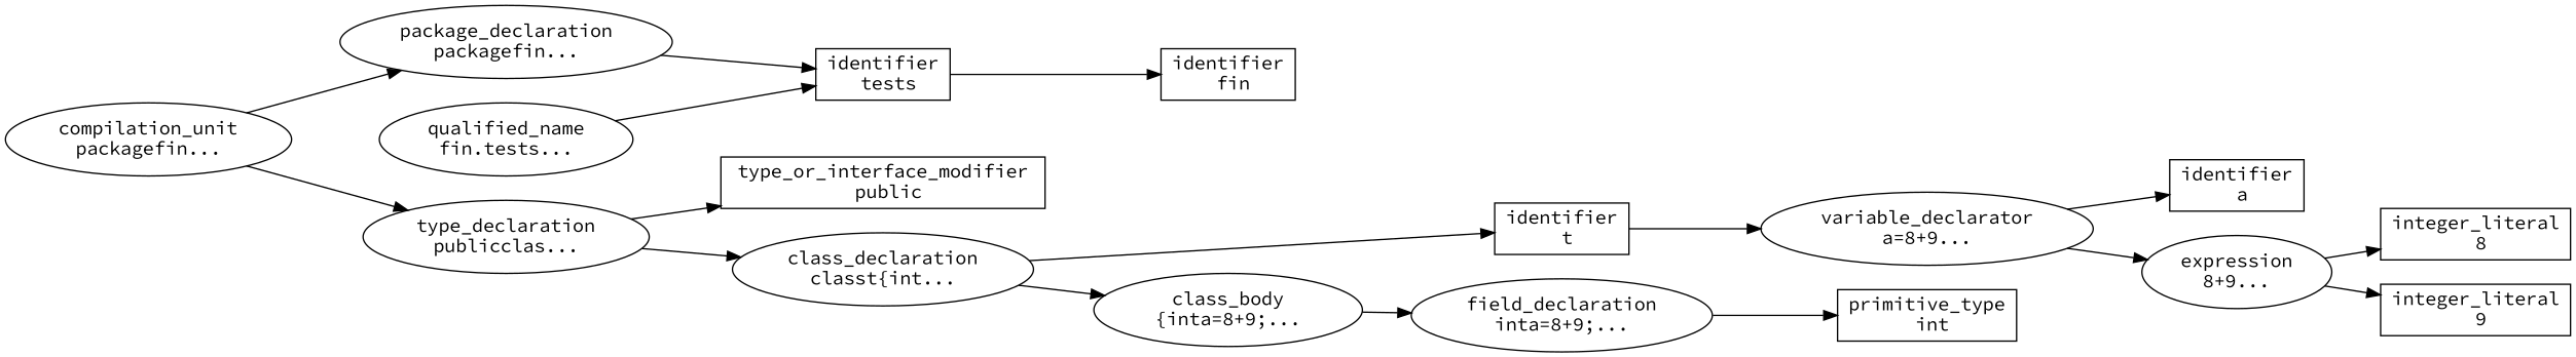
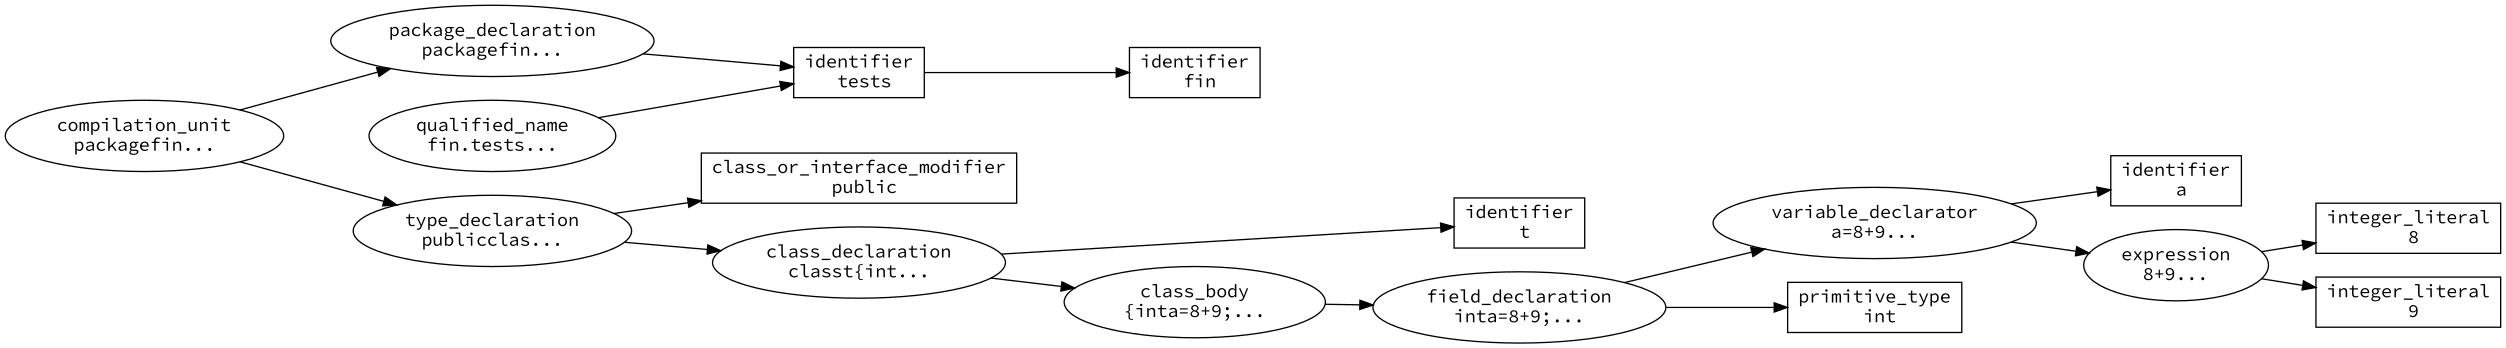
  digraph {
    fontname="Source Code Pro"
    rankdir=LR
    node [fontname="Source Code Pro"]
    edge [fontname="Source Code Pro"]
    n1 [label="compilation_unit\n packagefin... "]
    n2 [label="package_declaration\n packagefin... "]
    n3 [label="type_declaration\n publicclas... "]
    n4 [label="identifier\n tests" shape="box "]
-   n5 [label="type_or_interface_modifier\n public" shape="box "]
+   n5 [label="class_or_interface_modifier\n public" shape="box "]
    n6 [label="class_declaration\n classt{int... "]
    n7 [label="qualified_name\n fin.tests... "]
    n8 [label="identifier\n fin" shape="box "]
    n9 [label="identifier\n t" shape="box "]
    n10 [label="class_body\n {inta=8+9;... "]
    n11 [label="field_declaration\n inta=8+9;... "]
    n12 [label="primitive_type\n int" shape="box "]
    n13 [label="variable_declarator\n a=8+9... "]
    n14 [label="identifier\n a" shape="box "]
    n15 [label="expression\n 8+9... "]
    n16 [label="integer_literal\n 8" shape="box "]
    n17 [label="integer_literal\n 9" shape="box "]
    n1 -> n2
    n1 -> n3
    n2 -> n4
    n3 -> n5
    n3 -> n6
    n4 -> n8
    n6 -> n9
    n6 -> n10
    n7 -> n4
    n10 -> n11
    n11 -> n12
-   n9 -> n13
+   n11 -> n13
    n13 -> n14
    n13 -> n15
    n15 -> n16
    n15 -> n17
  }
